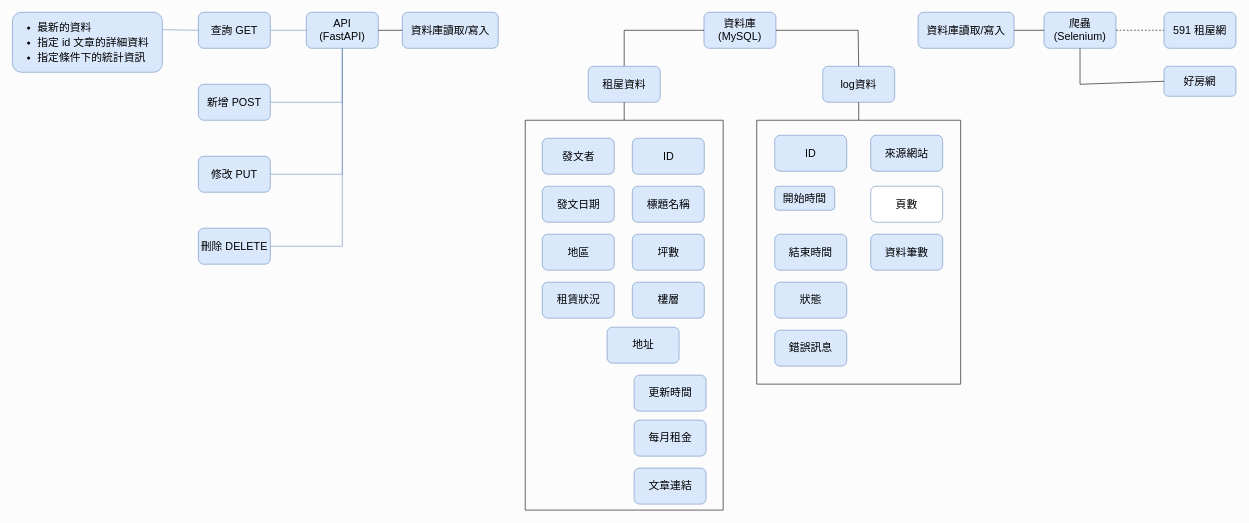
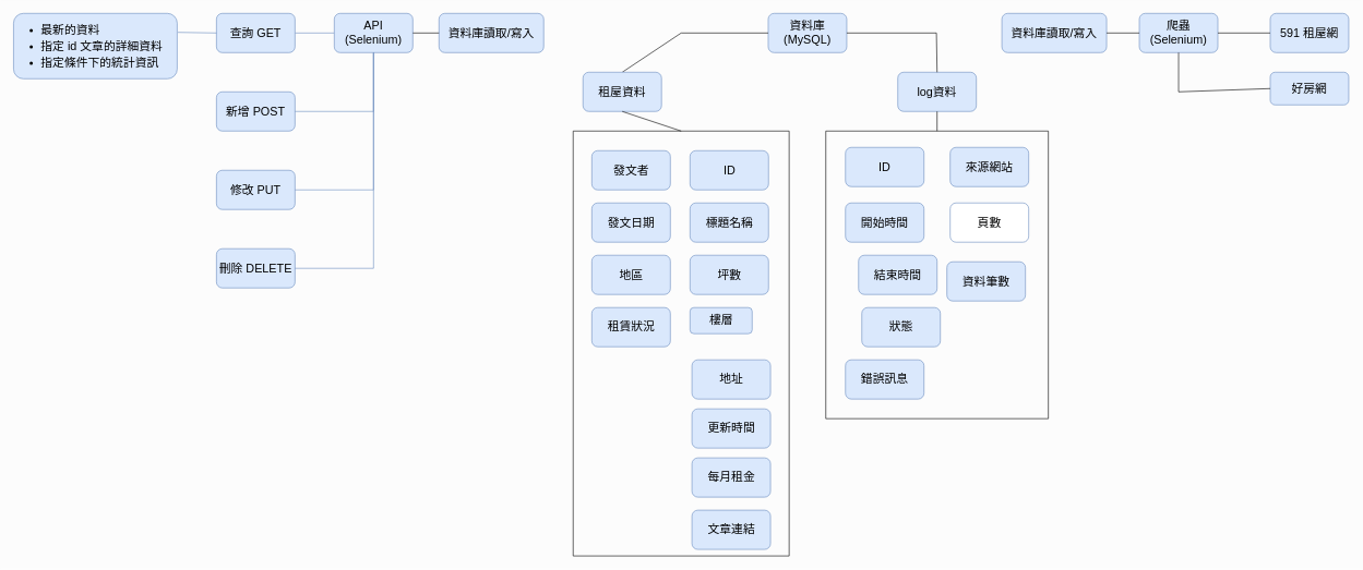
  <mxCell id="0" />
  <mxCell id="1" parent="0" />
  <mxCell id="2" style="edgeStyle=orthogonalEdgeStyle;rounded=0;orthogonalLoop=1;jettySize=auto;html=1;entryX=1;entryY=0.5;entryDx=0;entryDy=0;fontSize=18;endArrow=none;endFill=0;fillColor=#dae8fc;strokeColor=#6c8ebf;" parent="1" source="3" target="6" edge="1"><mxGeometry relative="1" as="geometry" /></mxCell>
- <mxCell id="3" value="API&lt;br&gt;(FastAPI)" style="rounded=1;whiteSpace=wrap;html=1;fontSize=18;fillColor=#dae8fc;strokeColor=#6c8ebf;" parent="1" vertex="1"><mxGeometry x="510" y="20" width="120" height="60" as="geometry" /></mxCell>
+ <mxCell id="3" value="API&lt;br&gt;(Selenium)" style="rounded=1;whiteSpace=wrap;html=1;fontSize=18;fillColor=#dae8fc;strokeColor=#6c8ebf;" parent="1" vertex="1"><mxGeometry x="510" y="20" width="120" height="60" as="geometry" /></mxCell>
  <mxCell id="4" value="爬蟲(Selenium)" style="rounded=1;whiteSpace=wrap;html=1;fontSize=18;fillColor=#dae8fc;strokeColor=#6c8ebf;" parent="1" vertex="1"><mxGeometry x="1740" y="20" width="120" height="60" as="geometry" /></mxCell>
  <mxCell id="5" value="資料庫&lt;br&gt;(MySQL)" style="rounded=1;whiteSpace=wrap;html=1;fontSize=18;fillColor=#dae8fc;strokeColor=#6c8ebf;" parent="1" vertex="1"><mxGeometry x="1173" y="20" width="120" height="60" as="geometry" /></mxCell>
  <mxCell id="6" value="&lt;font style=&quot;font-size: 18px;&quot;&gt;查詢 GET&lt;/font&gt;" style="rounded=1;whiteSpace=wrap;html=1;fillColor=#dae8fc;strokeColor=#6c8ebf;" parent="1" vertex="1"><mxGeometry x="330" y="20" width="120" height="60" as="geometry" /></mxCell>
  <mxCell id="7" value="刪除 DELETE" style="rounded=1;whiteSpace=wrap;html=1;fontSize=18;fillColor=#dae8fc;strokeColor=#6c8ebf;" parent="1" vertex="1"><mxGeometry x="330" y="380" width="120" height="60" as="geometry" /></mxCell>
  <mxCell id="8" value="修改 PUT" style="rounded=1;whiteSpace=wrap;html=1;fontSize=18;fillColor=#dae8fc;strokeColor=#6c8ebf;" parent="1" vertex="1"><mxGeometry x="330" y="260" width="120" height="60" as="geometry" /></mxCell>
  <mxCell id="9" value="新增 POST" style="rounded=1;whiteSpace=wrap;html=1;fontSize=18;fillColor=#dae8fc;strokeColor=#6c8ebf;" parent="1" vertex="1"><mxGeometry x="330" y="140" width="120" height="60" as="geometry" /></mxCell>
  <mxCell id="10" value="&lt;ul style=&quot;line-height: 140%;&quot;&gt;&lt;li&gt;最新的資料&lt;br&gt;&lt;/li&gt;&lt;li&gt;&lt;span style=&quot;background-color: initial;&quot;&gt;指定 id 文章的詳細資料&lt;/span&gt;&lt;/li&gt;&lt;li&gt;&lt;span style=&quot;background-color: initial;&quot;&gt;指定條件下的統計資訊&lt;/span&gt;&lt;/li&gt;&lt;/ul&gt;" style="rounded=1;whiteSpace=wrap;html=1;fontSize=18;fillColor=#dae8fc;strokeColor=#6c8ebf;align=left;" parent="1" vertex="1"><mxGeometry x="20" y="20" width="250" height="100" as="geometry" /></mxCell>
  <mxCell id="11" value="" style="endArrow=none;html=1;rounded=0;fontSize=18;exitX=0.5;exitY=1;exitDx=0;exitDy=0;fillColor=#dae8fc;strokeColor=#6c8ebf;" parent="1" source="3" edge="1"><mxGeometry width="50" height="50" relative="1" as="geometry"><mxPoint x="680" y="170" as="sourcePoint" /><mxPoint x="450" y="170" as="targetPoint" /><Array as="points"><mxPoint x="570" y="170" /></Array></mxGeometry></mxCell>
  <mxCell id="12" value="" style="endArrow=none;html=1;rounded=0;fontSize=18;entryX=0.5;entryY=1;entryDx=0;entryDy=0;fillColor=#dae8fc;strokeColor=#6c8ebf;" parent="1" target="3" edge="1"><mxGeometry width="50" height="50" relative="1" as="geometry"><mxPoint x="450" y="290" as="sourcePoint" /><mxPoint x="590" y="160" as="targetPoint" /><Array as="points"><mxPoint x="570" y="290" /></Array></mxGeometry></mxCell>
  <mxCell id="13" value="" style="endArrow=none;html=1;rounded=0;fontSize=18;entryX=0.5;entryY=1;entryDx=0;entryDy=0;fillColor=#dae8fc;strokeColor=#6c8ebf;" parent="1" target="3" edge="1"><mxGeometry width="50" height="50" relative="1" as="geometry"><mxPoint x="450" y="410" as="sourcePoint" /><mxPoint x="560" y="180" as="targetPoint" /><Array as="points"><mxPoint x="570" y="410" /></Array></mxGeometry></mxCell>
  <mxCell id="14" value="" style="endArrow=none;html=1;rounded=0;fontSize=18;fillColor=#dae8fc;strokeColor=#6c8ebf;exitX=0;exitY=0.5;exitDx=0;exitDy=0;" parent="1" source="6" edge="1"><mxGeometry width="50" height="50" relative="1" as="geometry"><mxPoint x="350" y="50" as="sourcePoint" /><mxPoint x="271" y="49" as="targetPoint" /></mxGeometry></mxCell>
  <mxCell id="15" value="591 租屋網" style="rounded=1;whiteSpace=wrap;html=1;fontSize=18;fillColor=#dae8fc;strokeColor=#6c8ebf;" parent="1" vertex="1"><mxGeometry x="1940" y="20" width="120" height="60" as="geometry" /></mxCell>
  <mxCell id="16" value="好房網" style="rounded=1;whiteSpace=wrap;html=1;fontSize=18;fillColor=#dae8fc;strokeColor=#6c8ebf;" parent="1" vertex="1"><mxGeometry x="1940" y="110" width="120" height="50" as="geometry" /></mxCell>
  <mxCell id="17" value="log資料" style="rounded=1;whiteSpace=wrap;html=1;fontSize=18;fillColor=#dae8fc;strokeColor=#6c8ebf;" parent="1" vertex="1"><mxGeometry x="1371" y="110" width="120" height="60" as="geometry" /></mxCell>
  <mxCell id="18" value="資料庫讀取/寫入" style="rounded=1;whiteSpace=wrap;html=1;fontSize=18;fillColor=#dae8fc;strokeColor=#6c8ebf;" parent="1" vertex="1"><mxGeometry x="670" y="20" width="160" height="60" as="geometry" /></mxCell>
  <mxCell id="19" value="" style="endArrow=none;html=1;rounded=0;fontSize=18;exitX=1;exitY=0.5;exitDx=0;exitDy=0;entryX=0;entryY=0.5;entryDx=0;entryDy=0;" parent="1" source="3" target="18" edge="1"><mxGeometry width="50" height="50" relative="1" as="geometry"><mxPoint x="660" y="30" as="sourcePoint" /><mxPoint x="710" y="-20" as="targetPoint" /></mxGeometry></mxCell>
  <mxCell id="20" value="資料庫讀取/寫入" style="rounded=1;whiteSpace=wrap;html=1;fontSize=18;fillColor=#dae8fc;strokeColor=#6c8ebf;" parent="1" vertex="1"><mxGeometry x="1530" y="20" width="160" height="60" as="geometry" /></mxCell>
  <mxCell id="21" value="" style="endArrow=none;html=1;rounded=0;fontSize=18;entryX=0;entryY=0.5;entryDx=0;entryDy=0;exitX=1;exitY=0.5;exitDx=0;exitDy=0;" parent="1" source="20" target="4" edge="1"><mxGeometry width="50" height="50" relative="1" as="geometry"><mxPoint x="1630" y="170" as="sourcePoint" /><mxPoint x="1680" y="120" as="targetPoint" /></mxGeometry></mxCell>
- <mxCell id="22" value="" style="endArrow=none;html=1;rounded=0;fontSize=18;exitX=1;exitY=0.5;exitDx=0;exitDy=0;dashed=1;" parent="1" source="4" target="15" edge="1"><mxGeometry width="50" height="50" relative="1" as="geometry"><mxPoint x="1890" y="30" as="sourcePoint" /><mxPoint x="1940" y="-20" as="targetPoint" /></mxGeometry></mxCell>
+ <mxCell id="22" value="" style="endArrow=none;html=1;rounded=0;fontSize=18;exitX=1;exitY=0.5;exitDx=0;exitDy=0;" parent="1" source="4" target="15" edge="1"><mxGeometry width="50" height="50" relative="1" as="geometry"><mxPoint x="1890" y="30" as="sourcePoint" /><mxPoint x="1940" y="-20" as="targetPoint" /></mxGeometry></mxCell>
  <mxCell id="23" value="" style="endArrow=none;html=1;rounded=0;fontSize=18;exitX=0.5;exitY=1;exitDx=0;exitDy=0;entryX=0;entryY=0.5;entryDx=0;entryDy=0;" parent="1" source="4" target="16" edge="1"><mxGeometry width="50" height="50" relative="1" as="geometry"><mxPoint x="1850" y="190" as="sourcePoint" /><mxPoint x="1900" y="140" as="targetPoint" /><Array as="points"><mxPoint x="1800" y="140" /></Array></mxGeometry></mxCell>
  <mxCell id="24" value="" style="swimlane;startSize=0;fontSize=18;" parent="1" vertex="1"><mxGeometry x="875" y="200" width="330" height="650" as="geometry" /></mxCell>
  <mxCell id="25" value="ID" style="rounded=1;whiteSpace=wrap;html=1;fontSize=18;fillColor=#dae8fc;strokeColor=#6c8ebf;" parent="24" vertex="1"><mxGeometry x="178.5" y="30" width="120" height="60" as="geometry" /></mxCell>
  <mxCell id="26" value="標題名稱" style="rounded=1;whiteSpace=wrap;html=1;fontSize=18;fillColor=#dae8fc;strokeColor=#6c8ebf;" parent="24" vertex="1"><mxGeometry x="178.5" y="110" width="120" height="60" as="geometry" /></mxCell>
  <mxCell id="27" value="坪數" style="rounded=1;whiteSpace=wrap;html=1;fontSize=18;fillColor=#dae8fc;strokeColor=#6c8ebf;" parent="24" vertex="1"><mxGeometry x="178.5" y="190" width="120" height="60" as="geometry" /></mxCell>
- <mxCell id="28" value="樓層" style="rounded=1;whiteSpace=wrap;html=1;fontSize=18;fillColor=#dae8fc;strokeColor=#6c8ebf;" parent="24" vertex="1"><mxGeometry x="178.5" y="270" width="120" height="60" as="geometry" /></mxCell>
- <mxCell id="29" value="地址" style="rounded=1;whiteSpace=wrap;html=1;fontSize=18;fillColor=#dae8fc;strokeColor=#6c8ebf;" parent="24" vertex="1"><mxGeometry x="136.5" y="345" width="120" height="60" as="geometry" /></mxCell>
+ <mxCell id="28" value="樓層" style="rounded=1;whiteSpace=wrap;html=1;fontSize=18;fillColor=#dae8fc;strokeColor=#6c8ebf;" parent="24" vertex="1"><mxGeometry x="178.5" y="270" width="95" height="40" as="geometry" /></mxCell>
+ <mxCell id="29" value="地址" style="rounded=1;whiteSpace=wrap;html=1;fontSize=18;fillColor=#dae8fc;strokeColor=#6c8ebf;" parent="24" vertex="1"><mxGeometry x="181.5" y="350" width="120" height="60" as="geometry" /></mxCell>
  <mxCell id="30" value="更新時間" style="rounded=1;whiteSpace=wrap;html=1;fontSize=18;fillColor=#dae8fc;strokeColor=#6c8ebf;" parent="24" vertex="1"><mxGeometry x="181.5" y="425" width="120" height="60" as="geometry" /></mxCell>
  <mxCell id="31" value="每月租金" style="rounded=1;whiteSpace=wrap;html=1;fontSize=18;fillColor=#dae8fc;strokeColor=#6c8ebf;" parent="24" vertex="1"><mxGeometry x="181.5" y="500" width="120" height="60" as="geometry" /></mxCell>
  <mxCell id="32" value="文章連結" style="rounded=1;whiteSpace=wrap;html=1;fontSize=18;fillColor=#dae8fc;strokeColor=#6c8ebf;" parent="24" vertex="1"><mxGeometry x="181.5" y="580" width="120" height="60" as="geometry" /></mxCell>
  <mxCell id="33" value="發文者" style="rounded=1;whiteSpace=wrap;html=1;fontSize=18;fillColor=#dae8fc;strokeColor=#6c8ebf;" parent="24" vertex="1"><mxGeometry x="28.5" y="30" width="120" height="60" as="geometry" /></mxCell>
  <mxCell id="34" value="發文日期" style="rounded=1;whiteSpace=wrap;html=1;fontSize=18;fillColor=#dae8fc;strokeColor=#6c8ebf;" parent="24" vertex="1"><mxGeometry x="28.5" y="110" width="120" height="60" as="geometry" /></mxCell>
  <mxCell id="35" value="地區" style="rounded=1;whiteSpace=wrap;html=1;fontSize=18;fillColor=#dae8fc;strokeColor=#6c8ebf;" parent="24" vertex="1"><mxGeometry x="28.5" y="190" width="120" height="60" as="geometry" /></mxCell>
  <mxCell id="36" value="租賃狀況" style="rounded=1;whiteSpace=wrap;html=1;fontSize=18;fillColor=#dae8fc;strokeColor=#6c8ebf;" parent="24" vertex="1"><mxGeometry x="28.5" y="270" width="120" height="60" as="geometry" /></mxCell>
  <mxCell id="37" value="" style="endArrow=none;html=1;rounded=0;fontSize=18;entryX=0;entryY=0.5;entryDx=0;entryDy=0;exitX=0.5;exitY=0;exitDx=0;exitDy=0;startArrow=none;" parent="1" source="49" target="5" edge="1"><mxGeometry width="50" height="50" relative="1" as="geometry"><mxPoint x="1080" y="100" as="sourcePoint" /><mxPoint x="1130" y="50" as="targetPoint" /><Array as="points"><mxPoint x="1040" y="50" /></Array></mxGeometry></mxCell>
  <mxCell id="38" value="" style="endArrow=none;startArrow=none;html=1;rounded=0;fontSize=18;exitX=1;exitY=0.5;exitDx=0;exitDy=0;entryX=0.5;entryY=0;entryDx=0;entryDy=0;endFill=0;startFill=0;" parent="1" source="5" target="17" edge="1"><mxGeometry width="50" height="50" relative="1" as="geometry"><mxPoint x="1380" y="70" as="sourcePoint" /><mxPoint x="1430" y="20" as="targetPoint" /><Array as="points"><mxPoint x="1430" y="50" /></Array></mxGeometry></mxCell>
  <mxCell id="39" value="" style="swimlane;startSize=0;fontSize=18;" parent="1" vertex="1"><mxGeometry x="1261" y="200" width="340" height="440" as="geometry" /></mxCell>
- <mxCell id="40" value="開始時間" style="rounded=1;whiteSpace=wrap;html=1;fontSize=18;fillColor=#dae8fc;strokeColor=#6c8ebf;" parent="39" vertex="1"><mxGeometry x="30" y="110" width="100" height="40" as="geometry" /></mxCell>
- <mxCell id="41" value="狀態" style="rounded=1;whiteSpace=wrap;html=1;fontSize=18;fillColor=#dae8fc;strokeColor=#6c8ebf;" parent="39" vertex="1"><mxGeometry x="30" y="270" width="120" height="60" as="geometry" /></mxCell>
+ <mxCell id="40" value="開始時間" style="rounded=1;whiteSpace=wrap;html=1;fontSize=18;fillColor=#dae8fc;strokeColor=#6c8ebf;" parent="39" vertex="1"><mxGeometry x="30" y="110" width="120" height="60" as="geometry" /></mxCell>
+ <mxCell id="41" value="狀態" style="rounded=1;whiteSpace=wrap;html=1;fontSize=18;fillColor=#dae8fc;strokeColor=#6c8ebf;" parent="39" vertex="1"><mxGeometry x="55" y="270" width="120" height="60" as="geometry" /></mxCell>
  <mxCell id="42" value="錯誤訊息" style="rounded=1;whiteSpace=wrap;html=1;fontSize=18;fillColor=#dae8fc;strokeColor=#6c8ebf;" parent="39" vertex="1"><mxGeometry x="30" y="350" width="120" height="60" as="geometry" /></mxCell>
  <mxCell id="43" value="ID" style="rounded=1;whiteSpace=wrap;html=1;fontSize=18;fillColor=#dae8fc;strokeColor=#6c8ebf;" vertex="1" parent="39"><mxGeometry x="30" y="25" width="120" height="60" as="geometry" /></mxCell>
- <mxCell id="44" value="結束時間" style="rounded=1;whiteSpace=wrap;html=1;fontSize=18;fillColor=#dae8fc;strokeColor=#6c8ebf;" vertex="1" parent="39"><mxGeometry x="30" y="190" width="120" height="60" as="geometry" /></mxCell>
+ <mxCell id="44" value="結束時間" style="rounded=1;whiteSpace=wrap;html=1;fontSize=18;fillColor=#dae8fc;strokeColor=#6c8ebf;" vertex="1" parent="39"><mxGeometry x="50" y="190" width="120" height="60" as="geometry" /></mxCell>
  <mxCell id="45" value="來源網站" style="rounded=1;whiteSpace=wrap;html=1;fontSize=18;fillColor=#dae8fc;strokeColor=#6c8ebf;" vertex="1" parent="39"><mxGeometry x="190" y="25" width="120" height="60" as="geometry" /></mxCell>
- <mxCell id="46" value="資料筆數" style="rounded=1;whiteSpace=wrap;html=1;fontSize=18;fillColor=#dae8fc;strokeColor=#6c8ebf;" vertex="1" parent="39"><mxGeometry x="190" y="190" width="120" height="60" as="geometry" /></mxCell>
+ <mxCell id="46" value="資料筆數" style="rounded=1;whiteSpace=wrap;html=1;fontSize=18;fillColor=#dae8fc;strokeColor=#6c8ebf;" vertex="1" parent="39"><mxGeometry x="185" y="200" width="120" height="60" as="geometry" /></mxCell>
  <mxCell id="47" value="頁數" style="rounded=1;whiteSpace=wrap;html=1;fontSize=18;fillColor=#ffffff;strokeColor=#6c8ebf;" vertex="1" parent="39"><mxGeometry x="190" y="110" width="120" height="60" as="geometry" /></mxCell>
  <mxCell id="48" value="" style="endArrow=none;html=1;rounded=0;fontSize=18;entryX=0.5;entryY=1;entryDx=0;entryDy=0;exitX=0.5;exitY=0;exitDx=0;exitDy=0;" parent="1" source="39" target="17" edge="1"><mxGeometry width="50" height="50" relative="1" as="geometry"><mxPoint x="1522" y="230" as="sourcePoint" /><mxPoint x="1572" y="180" as="targetPoint" /></mxGeometry></mxCell>
- <mxCell id="49" value="租屋資料" style="rounded=1;whiteSpace=wrap;html=1;fontSize=18;fillColor=#dae8fc;strokeColor=#6c8ebf;" parent="1" vertex="1"><mxGeometry x="980" y="110" width="120" height="60" as="geometry" /></mxCell>
+ <mxCell id="49" value="租屋資料" style="rounded=1;whiteSpace=wrap;html=1;fontSize=18;fillColor=#dae8fc;strokeColor=#6c8ebf;" parent="1" vertex="1"><mxGeometry x="890" y="110" width="120" height="60" as="geometry" /></mxCell>
  <mxCell id="50" value="" style="endArrow=none;html=1;rounded=0;fontSize=18;entryX=0.5;entryY=1;entryDx=0;entryDy=0;exitX=0.5;exitY=0;exitDx=0;exitDy=0;" parent="1" source="24" target="49" edge="1"><mxGeometry width="50" height="50" relative="1" as="geometry"><mxPoint x="1065" y="200" as="sourcePoint" /><mxPoint x="1173" y="50" as="targetPoint" /><Array as="points" /></mxGeometry></mxCell>
